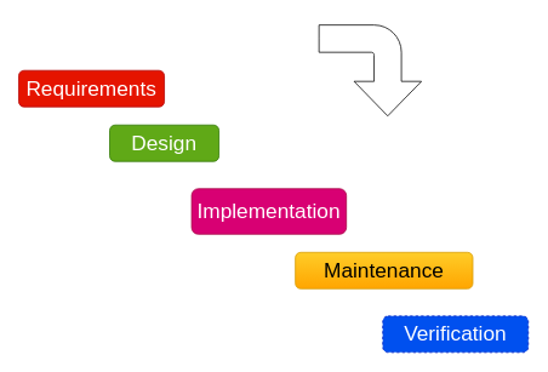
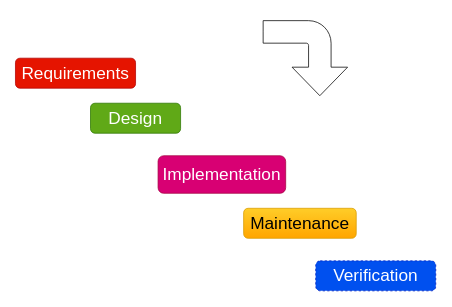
  <mxCell id="0" />
  <mxCell id="1" parent="0" />
  <mxCell id="2" value="&lt;font style=&quot;vertical-align: inherit&quot;&gt;&lt;font style=&quot;vertical-align: inherit ; font-size: 23px&quot;&gt;Requirements&lt;/font&gt;&lt;/font&gt;" style="rounded=1;whiteSpace=wrap;html=1;labelBackgroundColor=none;fillColor=#e51400;fontColor=#ffffff;strokeColor=#B20000;" vertex="1" parent="1"><mxGeometry x="20" y="77" width="160" height="40" as="geometry" /></mxCell>
  <mxCell id="3" value="Design" style="rounded=1;whiteSpace=wrap;html=1;labelBackgroundColor=none;fontSize=23;fillColor=#60a917;strokeColor=#2D7600;fontColor=#ffffff;" vertex="1" parent="1"><mxGeometry x="120" y="137" width="120" height="40" as="geometry" /></mxCell>
  <mxCell id="4" value="Implementation" style="rounded=1;whiteSpace=wrap;html=1;labelBackgroundColor=none;fontSize=23;fillColor=#d80073;fontColor=#ffffff;strokeColor=#A50040;" vertex="1" parent="1"><mxGeometry x="210" y="207" width="170" height="50" as="geometry" /></mxCell>
- <mxCell id="5" value="Maintenance" style="rounded=1;whiteSpace=wrap;html=1;labelBackgroundColor=none;fontSize=23;fillColor=#ffcd28;strokeColor=#d79b00;gradientColor=#ffa500;" vertex="1" parent="1"><mxGeometry x="324" y="277" width="195" height="40" as="geometry" /></mxCell>
+ <mxCell id="5" value="Maintenance" style="rounded=1;whiteSpace=wrap;html=1;labelBackgroundColor=none;fontSize=23;fillColor=#ffcd28;strokeColor=#d79b00;gradientColor=#ffa500;" vertex="1" parent="1"><mxGeometry x="324" y="277" width="150" height="40" as="geometry" /></mxCell>
  <mxCell id="6" value="Verification" style="rounded=1;whiteSpace=wrap;html=1;labelBackgroundColor=none;fontSize=23;fillColor=#0050ef;strokeColor=#001DBC;fontColor=#ffffff;dashed=1;" vertex="1" parent="1"><mxGeometry x="420" y="347" width="160" height="40" as="geometry" /></mxCell>
  <mxCell id="7" value="" style="html=1;shadow=0;dashed=0;align=center;verticalAlign=middle;shape=mxgraph.arrows2.bendArrow;dy=15;dx=38;notch=0;arrowHead=74;rounded=1;labelBackgroundColor=none;fontSize=23;rotation=90;perimeterSpacing=0;strokeWidth=1;" vertex="1" parent="1"><mxGeometry x="356.25" y="20.75" width="100" height="112.5" as="geometry" /></mxCell>
